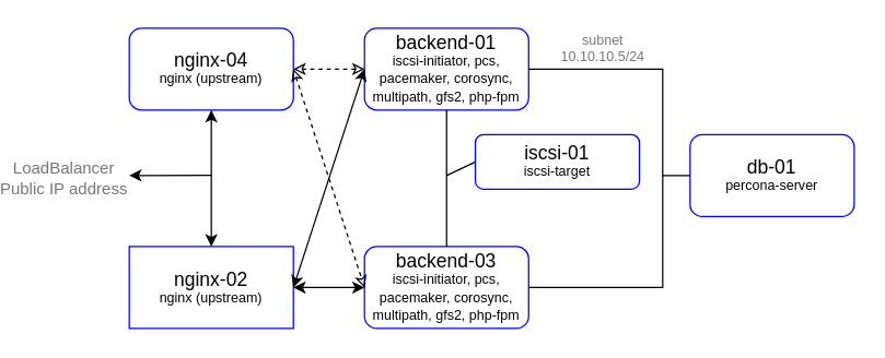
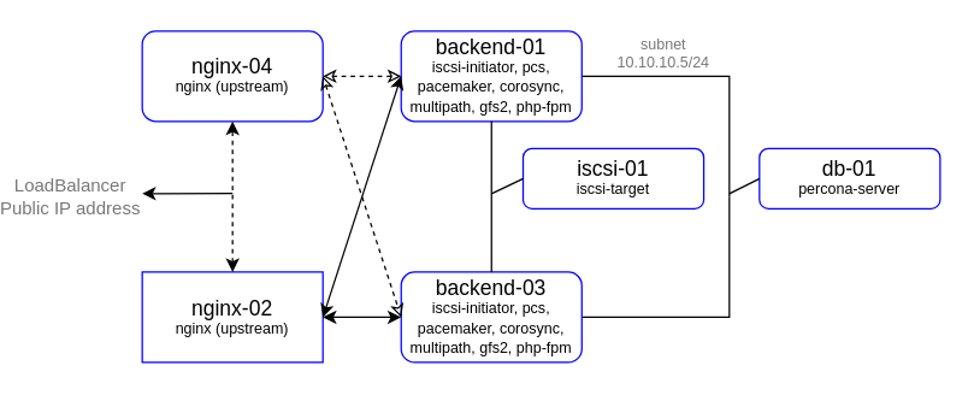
  <mxCell id="0" />
  <mxCell id="1" parent="0" />
- <mxCell id="2" value="&lt;p style=&quot;line-height: 100%&quot;&gt;&lt;font&gt;&lt;span style=&quot;font-size: 14px&quot;&gt;db-01&lt;br&gt;&lt;/span&gt;&lt;/font&gt;&lt;span style=&quot;font-size: 10px&quot;&gt;percona-server&lt;/span&gt;&lt;br&gt;&lt;/p&gt;" style="rounded=1;whiteSpace=wrap;html=1;strokeColor=#0000FF;" parent="1" vertex="1"><mxGeometry x="478" y="98" width="120" height="60" as="geometry" /></mxCell>
+ <mxCell id="2" value="&lt;p style=&quot;line-height: 100%&quot;&gt;&lt;font&gt;&lt;span style=&quot;font-size: 14px&quot;&gt;db-01&lt;br&gt;&lt;/span&gt;&lt;/font&gt;&lt;span style=&quot;font-size: 10px&quot;&gt;percona-server&lt;/span&gt;&lt;br&gt;&lt;/p&gt;" style="rounded=1;whiteSpace=wrap;html=1;strokeColor=#0000FF;" parent="1" vertex="1"><mxGeometry x="478" y="98" width="120" height="40" as="geometry" /></mxCell>
  <mxCell id="3" value="&lt;p style=&quot;line-height: 100%&quot;&gt;&lt;span style=&quot;font-size: 14px&quot;&gt;backend-01&lt;/span&gt;&lt;br&gt;&lt;span style=&quot;font-size: 10px&quot;&gt;iscsi-initiator, pcs, pacemaker, corosync, multipath, gfs2, php-fpm&lt;/span&gt;&lt;br&gt;&lt;/p&gt;" style="rounded=1;whiteSpace=wrap;html=1;strokeColor=#0000FF;" parent="1" vertex="1"><mxGeometry x="240" y="20" width="120" height="60" as="geometry" /></mxCell>
  <mxCell id="4" value="&lt;p style=&quot;line-height: 100%&quot;&gt;&lt;span style=&quot;font-size: 14px&quot;&gt;nginx-04&lt;/span&gt;&lt;br&gt;&lt;span style=&quot;font-size: 10px&quot;&gt;nginx (upstream)&lt;/span&gt;&lt;br&gt;&lt;/p&gt;" style="rounded=1;whiteSpace=wrap;html=1;strokeColor=#0000FF;" parent="1" vertex="1"><mxGeometry y="20" width="120" height="60" as="geometry" x="68" /></mxCell>
  <mxCell id="5" value="" style="endArrow=none;html=1;rounded=0;exitX=0;exitY=0.5;exitDx=0;exitDy=0;" parent="1" source="2" edge="1"><mxGeometry width="50" height="50" relative="1" as="geometry"><mxPoint x="438" y="90" as="sourcePoint" /><mxPoint x="458" y="128" as="targetPoint" /></mxGeometry></mxCell>
  <mxCell id="6" value="" style="endArrow=none;html=1;rounded=0;exitX=1;exitY=0.5;exitDx=0;exitDy=0;" parent="1" source="8" edge="1"><mxGeometry width="50" height="50" relative="1" as="geometry"><mxPoint x="428" y="230" as="sourcePoint" /><mxPoint x="458" y="130" as="targetPoint" /><Array as="points"><mxPoint x="458" y="210" /></Array></mxGeometry></mxCell>
  <mxCell id="7" value="" style="endArrow=none;html=1;rounded=0;entryX=1;entryY=0.5;entryDx=0;entryDy=0;" parent="1" target="3" edge="1"><mxGeometry width="50" height="50" relative="1" as="geometry"><mxPoint x="458" y="130" as="sourcePoint" /><mxPoint x="378" y="80" as="targetPoint" /><Array as="points"><mxPoint x="458" y="50" /></Array></mxGeometry></mxCell>
  <mxCell id="8" value="&lt;p style=&quot;line-height: 100%&quot;&gt;&lt;span style=&quot;font-size: 14px&quot;&gt;backend-03&lt;/span&gt;&lt;br&gt;&lt;span style=&quot;font-size: 10px&quot;&gt;iscsi-initiator, pcs, pacemaker, corosync, multipath, gfs2, php-fpm&lt;/span&gt;&lt;br&gt;&lt;/p&gt;" style="rounded=1;whiteSpace=wrap;html=1;strokeColor=#0000FF;" parent="1" vertex="1"><mxGeometry x="240" y="180" width="120" height="60" as="geometry" /></mxCell>
  <mxCell id="9" value="&lt;font style=&quot;font-size: 10px&quot;&gt;subnet&lt;br&gt;10.10.10.5/24&lt;/font&gt;" style="edgeLabel;html=1;align=center;verticalAlign=middle;resizable=0;points=[];fontSize=8;fontColor=#777777;" parent="1" vertex="1" connectable="0"><mxGeometry x="418.002" y="36.995" as="geometry"><mxPoint x="-5" y="-2" as="offset" /></mxGeometry></mxCell>
  <mxCell id="10" value="&lt;p style=&quot;line-height: 100%&quot;&gt;&lt;span style=&quot;font-size: 14px&quot;&gt;nginx-02&lt;/span&gt;&lt;br&gt;&lt;span style=&quot;font-size: 10px&quot;&gt;nginx (upstream)&lt;/span&gt;&lt;br&gt;&lt;/p&gt;" style="whiteSpace=wrap;html=1;strokeColor=#0000FF;rounded=0;" vertex="1" parent="1"><mxGeometry y="180" width="120" height="60" as="geometry" x="68" /></mxCell>
- <mxCell id="11" value="" style="endArrow=classic;startArrow=classic;html=1;exitX=0.5;exitY=0;exitDx=0;exitDy=0;entryX=0.5;entryY=1;entryDx=0;entryDy=0;" edge="1" parent="1" source="10" target="4"><mxGeometry width="50" height="50" relative="1" as="geometry"><mxPoint x="158" y="110" as="sourcePoint" /><mxPoint x="208" y="60" as="targetPoint" /></mxGeometry></mxCell>
+ <mxCell id="11" value="" style="endArrow=classic;startArrow=classic;html=1;exitX=0.5;exitY=0;exitDx=0;exitDy=0;entryX=0.5;entryY=1;entryDx=0;entryDy=0;dashed=1;" edge="1" parent="1" source="10" target="4"><mxGeometry width="50" height="50" relative="1" as="geometry"><mxPoint x="158" y="110" as="sourcePoint" /><mxPoint x="208" y="60" as="targetPoint" /></mxGeometry></mxCell>
  <mxCell id="12" value="" style="endArrow=none;html=1;startArrow=classic;startFill=1;" edge="1" parent="1"><mxGeometry width="50" height="50" relative="1" as="geometry"><mxPoint y="128" as="sourcePoint" x="68" /><mxPoint x="128" y="127.71" as="targetPoint" /></mxGeometry></mxCell>
  <mxCell id="13" value="" style="endArrow=classic;startArrow=classic;html=1;exitX=1;exitY=0.5;exitDx=0;exitDy=0;entryX=0;entryY=0.5;entryDx=0;entryDy=0;" edge="1" parent="1" source="10" target="8"><mxGeometry width="50" height="50" relative="1" as="geometry"><mxPoint x="188" y="110" as="sourcePoint" /><mxPoint x="238" y="150" as="targetPoint" /></mxGeometry></mxCell>
  <mxCell id="14" value="" style="endArrow=classic;startArrow=classic;html=1;entryX=0;entryY=0.5;entryDx=0;entryDy=0;rounded=1;exitX=1;exitY=0.5;exitDx=0;exitDy=0;" edge="1" parent="1" source="10" target="3"><mxGeometry width="50" height="50" relative="1" as="geometry"><mxPoint x="188" y="150" as="sourcePoint" /><mxPoint x="228" y="50" as="targetPoint" /></mxGeometry></mxCell>
  <mxCell id="15" value="" style="endArrow=classic;dashed=1;html=1;exitX=1;exitY=0.5;exitDx=0;exitDy=0;entryX=0;entryY=0.5;entryDx=0;entryDy=0;startArrow=classic;startFill=0;endFill=0;" edge="1" parent="1" source="4" target="3"><mxGeometry width="50" height="50" relative="1" as="geometry"><mxPoint x="318" y="110" as="sourcePoint" /><mxPoint x="218" y="30" as="targetPoint" /></mxGeometry></mxCell>
  <mxCell id="16" value="" style="endArrow=classic;dashed=1;html=1;exitX=1;exitY=0.5;exitDx=0;exitDy=0;entryX=0;entryY=0.5;entryDx=0;entryDy=0;startArrow=classic;startFill=0;endFill=0;" edge="1" parent="1" source="4" target="8"><mxGeometry width="50" height="50" relative="1" as="geometry"><mxPoint x="198" y="30" as="sourcePoint" /><mxPoint x="248" y="-20" as="targetPoint" /></mxGeometry></mxCell>
  <mxCell id="17" value="&lt;p style=&quot;line-height: 100%&quot;&gt;&lt;span style=&quot;font-size: 14px&quot;&gt;iscsi-01&lt;/span&gt;&lt;br&gt;&lt;span style=&quot;font-size: 10px&quot;&gt;iscsi-target&lt;/span&gt;&lt;br&gt;&lt;/p&gt;" style="rounded=1;whiteSpace=wrap;html=1;strokeColor=#0000FF;" vertex="1" parent="1"><mxGeometry x="321" y="98" width="120" height="40" as="geometry" /></mxCell>
  <mxCell id="18" value="" style="endArrow=none;html=1;strokeColor=#000000;exitX=0.5;exitY=0;exitDx=0;exitDy=0;entryX=0.5;entryY=1;entryDx=0;entryDy=0;" edge="1" parent="1" source="8" target="3"><mxGeometry width="50" height="50" relative="1" as="geometry"><mxPoint x="378" y="140" as="sourcePoint" /><mxPoint x="428" y="90" as="targetPoint" /></mxGeometry></mxCell>
  <mxCell id="19" value="" style="endArrow=none;html=1;strokeColor=#000000;entryX=0;entryY=0.5;entryDx=0;entryDy=0;" edge="1" parent="1" target="17"><mxGeometry width="50" height="50" relative="1" as="geometry"><mxPoint x="300" y="128" as="sourcePoint" /><mxPoint x="328" y="150" as="targetPoint" /></mxGeometry></mxCell>
  <mxCell id="20" value="&lt;font style=&quot;font-size: 12px&quot;&gt;LoadBalancer&lt;br&gt;Public IP address&lt;/font&gt;" style="edgeLabel;html=1;align=center;verticalAlign=middle;resizable=0;points=[];fontSize=8;fontColor=#777777;" vertex="1" connectable="0" parent="1"><mxGeometry x="20.002" y="127.995" as="geometry"><mxPoint x="-1" y="2" as="offset" /></mxGeometry></mxCell>
